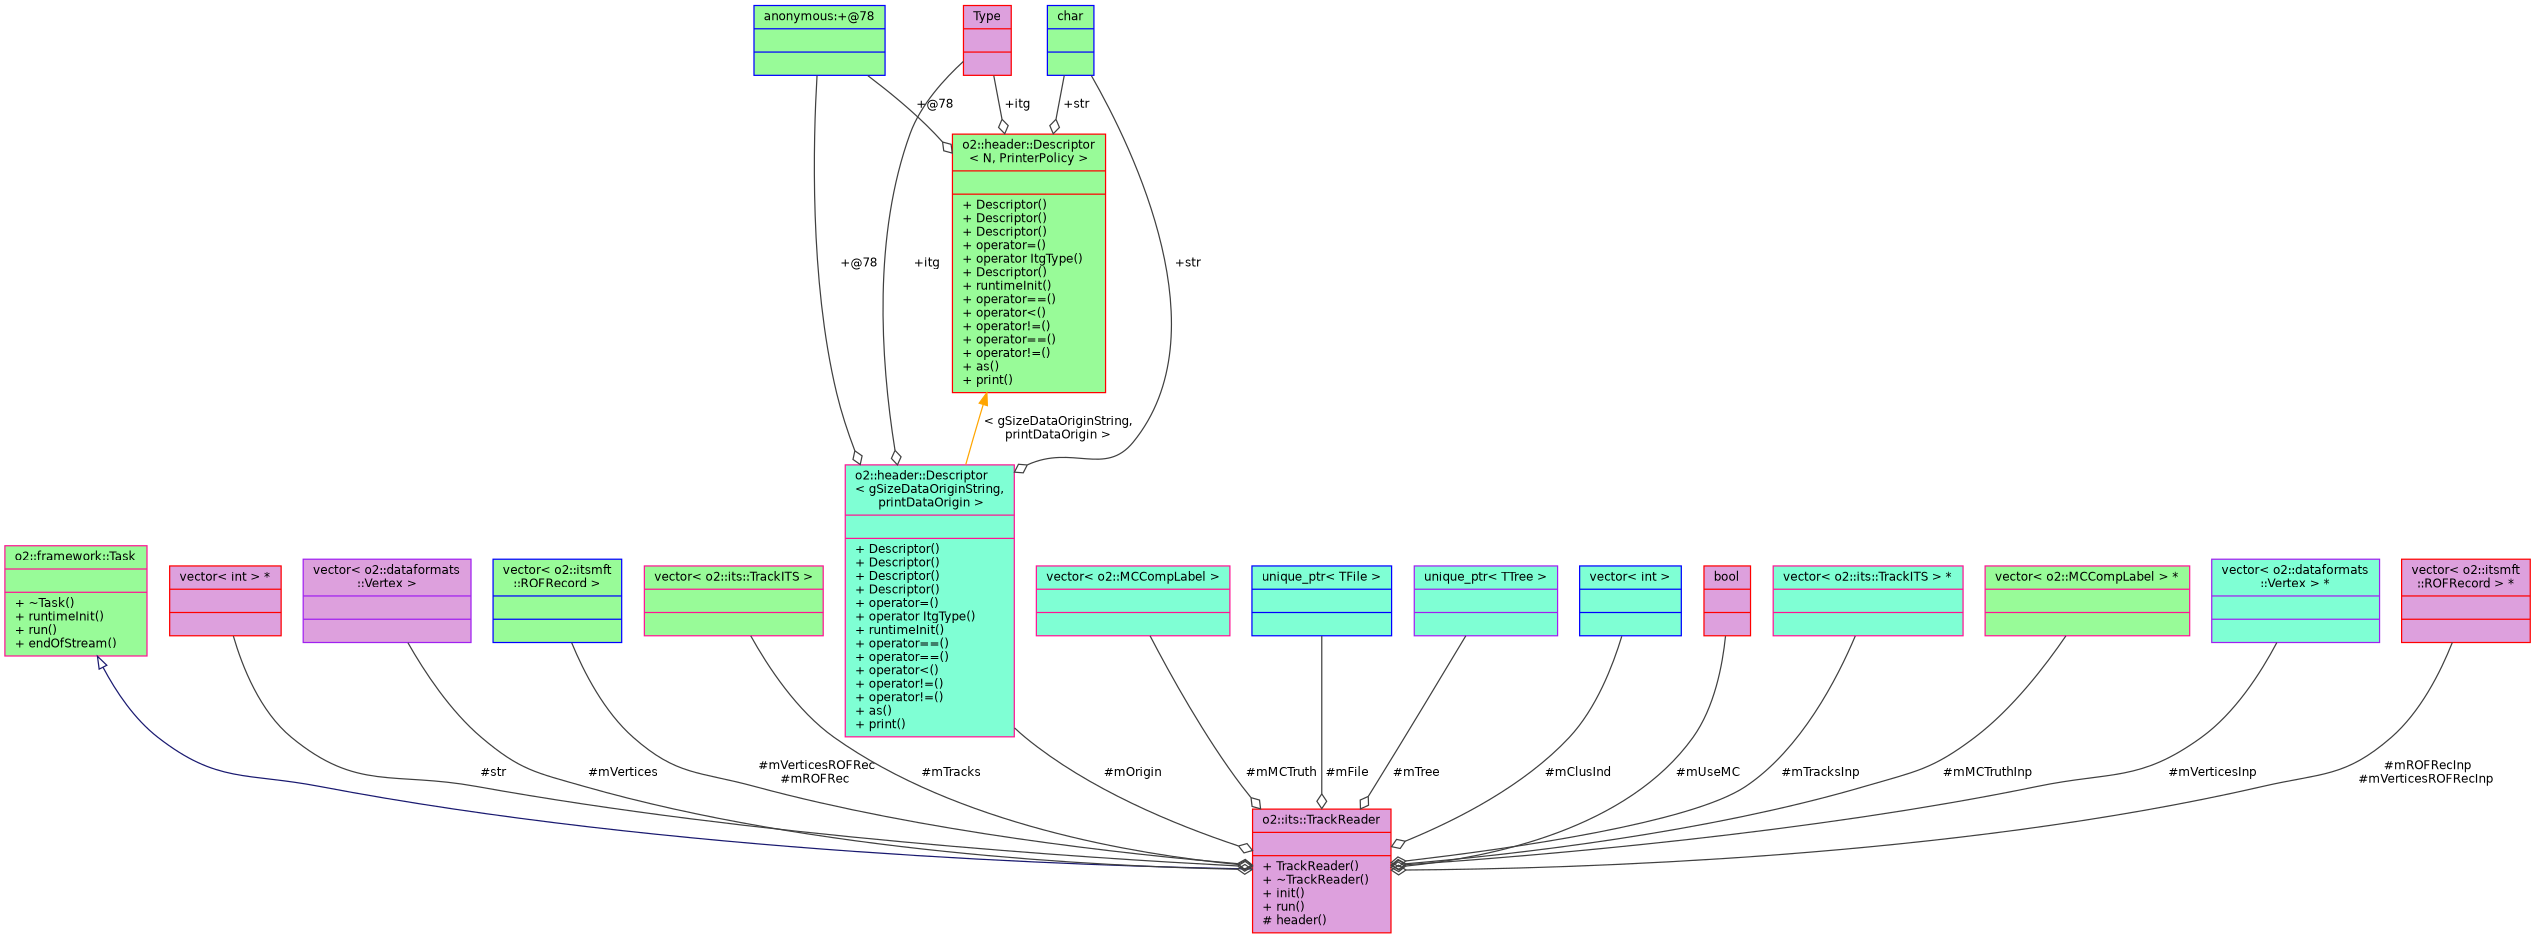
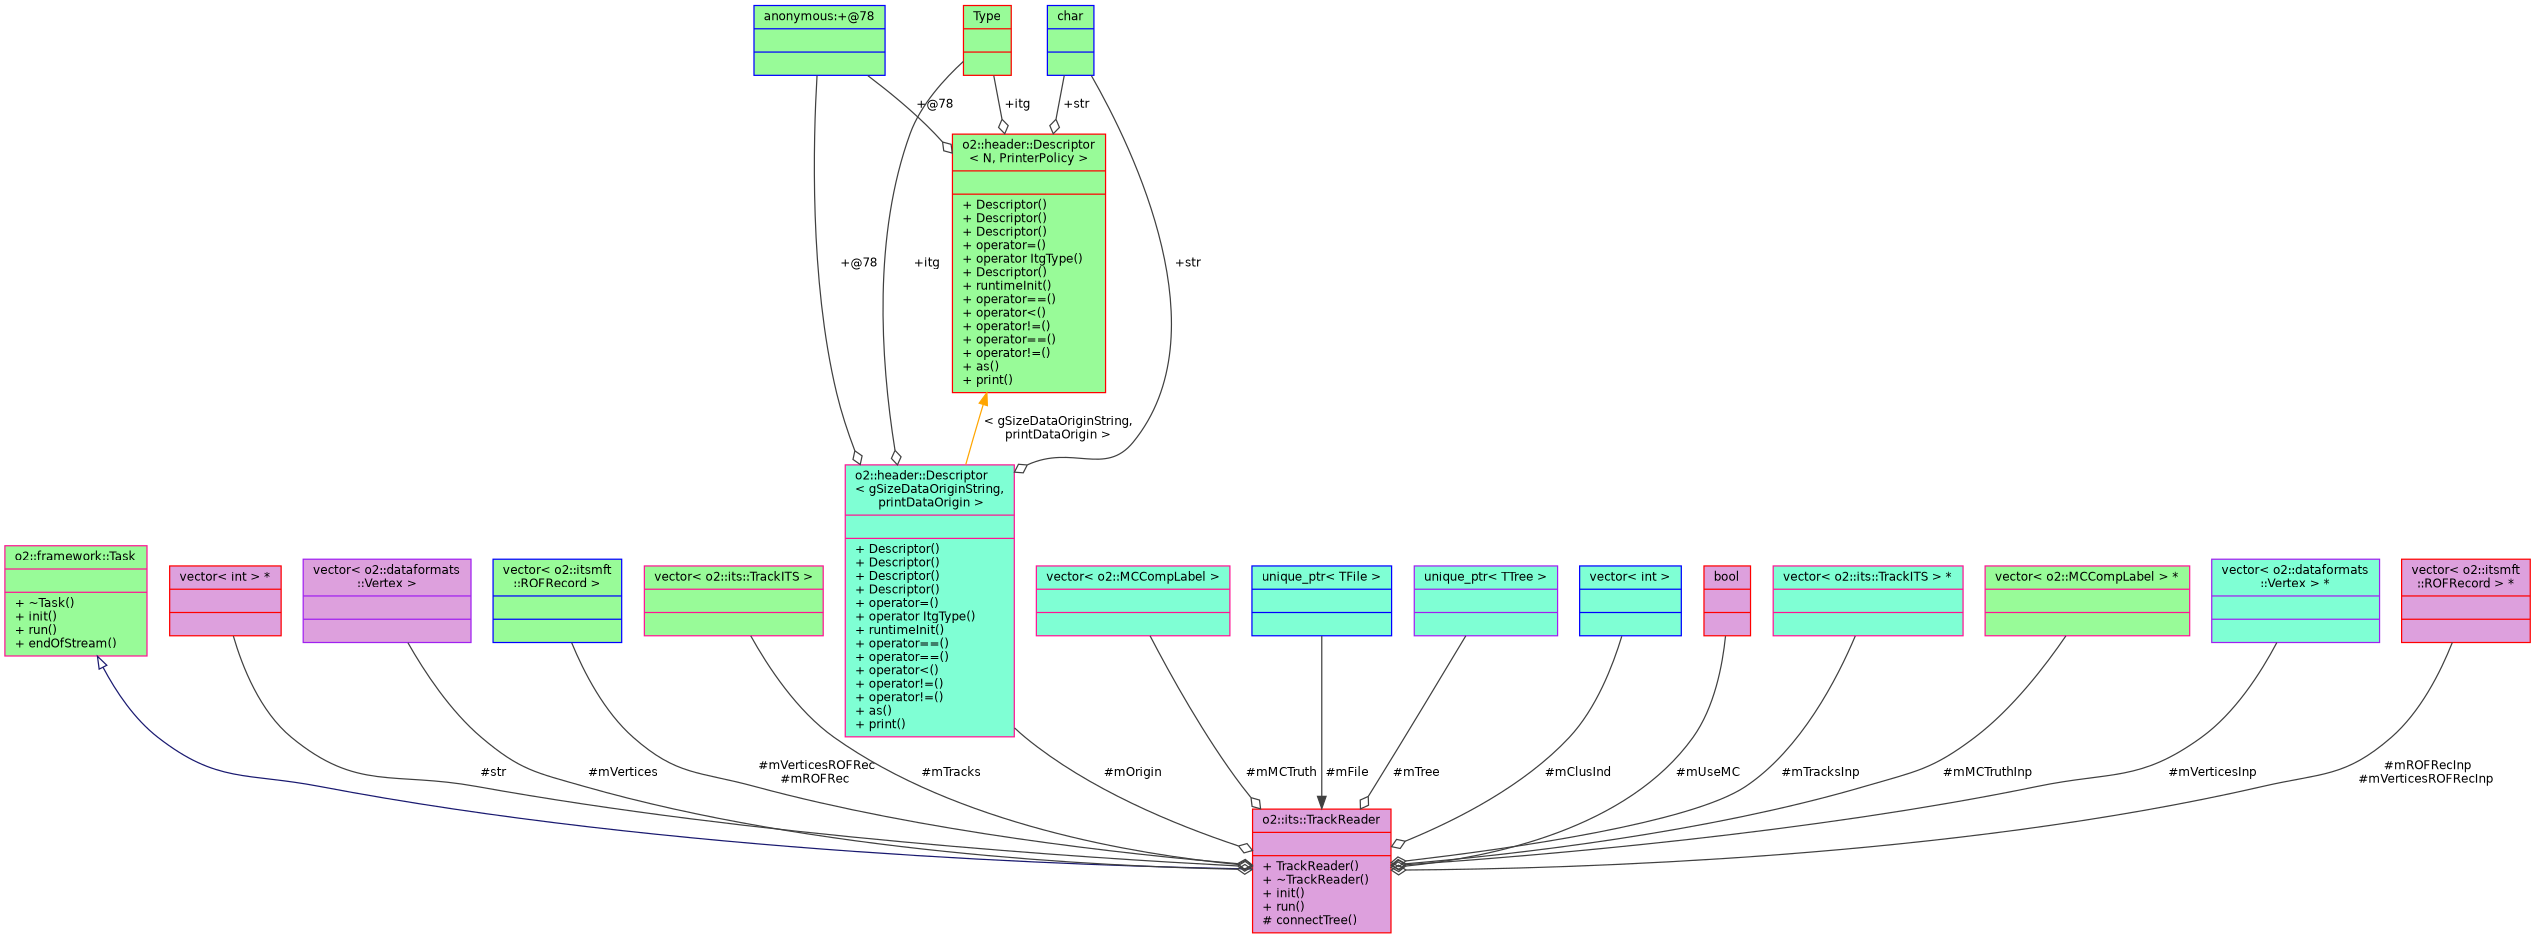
  digraph {
    node [color=red fillcolor=palegreen fontname=Helvetica fontsize=10 shape=record style=filled]
    edge [color=grey25 fontname=Helvetica fontsize=10 labelfontname=Helvetica labelfontsize=10 style=solid arrowhead=odiamond]
-   n1 [fillcolor=plum fontcolor=black height=0.2 label="{o2::its::TrackReader\n||+ TrackReader()\l+ ~TrackReader()\l+ init()\l+ run()\l# header()\l}" width=0.4]
-   n2 [color=deeppink height=0.2 label="{o2::framework::Task\n||+ ~Task()\l+ runtimeInit()\l+ run()\l+ endOfStream()\l}" width=0.4]
+   n1 [fillcolor=plum fontcolor=black height=0.2 label="{o2::its::TrackReader\n||+ TrackReader()\l+ ~TrackReader()\l+ init()\l+ run()\l# connectTree()\l}" width=0.4]
+   n2 [color=deeppink height=0.2 label="{o2::framework::Task\n||+ ~Task()\l+ init()\l+ run()\l+ endOfStream()\l}" width=0.4]
    n3 [fillcolor=plum height=0.2 label="{vector\< int \> *\n||}" width=0.4]
    n4 [color=purple fillcolor=plum height=0.2 label="{vector\< o2::dataformats\l::Vertex \>\n||}" width=0.4]
    n5 [color=blue height=0.2 label="{vector\< o2::itsmft\l::ROFRecord \>\n||}" width=0.4]
    n6 [color=deeppink height=0.2 label="{vector\< o2::its::TrackITS \>\n||}" width=0.4]
    n7 [color=deeppink fillcolor=aquamarine height=0.2 label="{o2::header::Descriptor\l\< gSizeDataOriginString,\l printDataOrigin \>\n||+ Descriptor()\l+ Descriptor()\l+ Descriptor()\l+ Descriptor()\l+ operator=()\l+ operator ItgType()\l+ runtimeInit()\l+ operator==()\l+ operator==()\l+ operator\<()\l+ operator!=()\l+ operator!=()\l+ as()\l+ print()\l}" width=0.4]
    n8 [color=blue height=0.2 label="{anonymous:+@78\n||}" width=0.4]
    n9 [height=0.2 label="{o2::header::Descriptor\l\< N, PrinterPolicy \>\n||+ Descriptor()\l+ Descriptor()\l+ Descriptor()\l+ operator=()\l+ operator ItgType()\l+ Descriptor()\l+ runtimeInit()\l+ operator==()\l+ operator\<()\l+ operator!=()\l+ operator==()\l+ operator!=()\l+ as()\l+ print()\l}" width=0.4]
-   n10 [fillcolor=plum height=0.2 label="{Type\n||}" width=0.4]
+   n10 [height=0.2 label="{Type\n||}" width=0.4]
    n11 [color=blue height=0.2 label="{char\n||}" width=0.4]
    n12 [color=deeppink fillcolor=aquamarine height=0.2 label="{vector\< o2::MCCompLabel \>\n||}" width=0.4]
    n13 [color=blue fillcolor=aquamarine height=0.2 label="{unique_ptr\< TFile \>\n||}" width=0.4]
    n14 [color=purple fillcolor=aquamarine height=0.2 label="{unique_ptr\< TTree \>\n||}" width=0.4]
    n15 [color=blue fillcolor=aquamarine height=0.2 label="{vector\< int \>\n||}" width=0.4]
    n16 [fillcolor=plum height=0.2 label="{bool\n||}" width=0.4]
    n17 [color=deeppink fillcolor=aquamarine height=0.2 label="{vector\< o2::its::TrackITS \> *\n||}" width=0.4]
    n18 [color=deeppink height=0.2 label="{vector\< o2::MCCompLabel \> *\n||}" width=0.4]
    n19 [color=purple fillcolor=aquamarine height=0.2 label="{vector\< o2::dataformats\l::Vertex \> *\n||}" width=0.4]
    n20 [fillcolor=plum height=0.2 label="{vector\< o2::itsmft\l::ROFRecord \> *\n||}" width=0.4]
    n2 -> n1 [arrowtail=onormal color=midnightblue dir=back arrowhead=""]
    n3 -> n1 [label=" #str"]
    n4 -> n1 [label=" #mVertices"]
    n5 -> n1 [label=" #mVerticesROFRec\n#mROFRec"]
    n6 -> n1 [label=" #mTracks"]
    n7 -> n1 [label=" #mOrigin"]
    n8 -> n7 [label=" +@78"]
    n8 -> n9 [label=" +@78"]
    n9 -> n7 [color=orange dir=back label=" \< gSizeDataOriginString,\l printDataOrigin \>" arrowhead=""]
    n10 -> n7 [label=" +itg"]
    n10 -> n9 [label=" +itg"]
    n11 -> n7 [label=" +str"]
    n11 -> n9 [label=" +str"]
    n12 -> n1 [label=" #mMCTruth"]
-   n13 -> n1 [label=" #mFile"]
+   n13 -> n1 [arrowhead=normal label=" #mFile"]
    n14 -> n1 [label=" #mTree"]
    n15 -> n1 [label=" #mClusInd"]
    n16 -> n1 [label=" #mUseMC"]
    n17 -> n1 [label=" #mTracksInp"]
    n18 -> n1 [label=" #mMCTruthInp"]
    n19 -> n1 [label=" #mVerticesInp"]
    n20 -> n1 [label=" #mROFRecInp\n#mVerticesROFRecInp"]
  }
